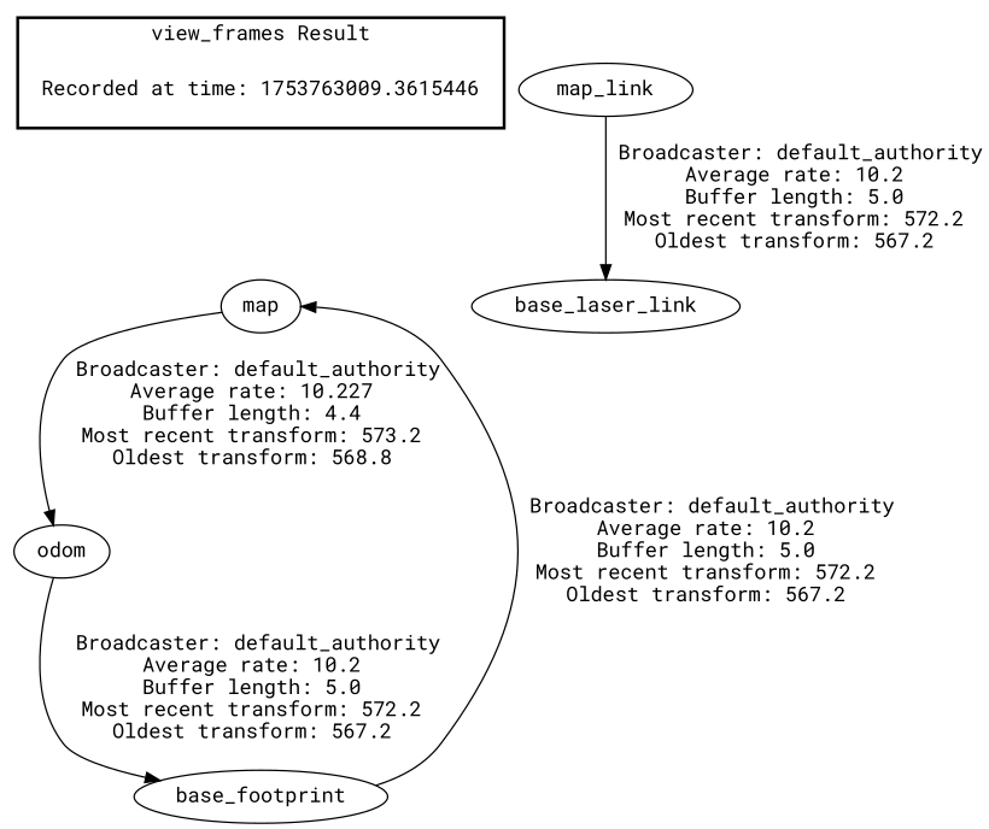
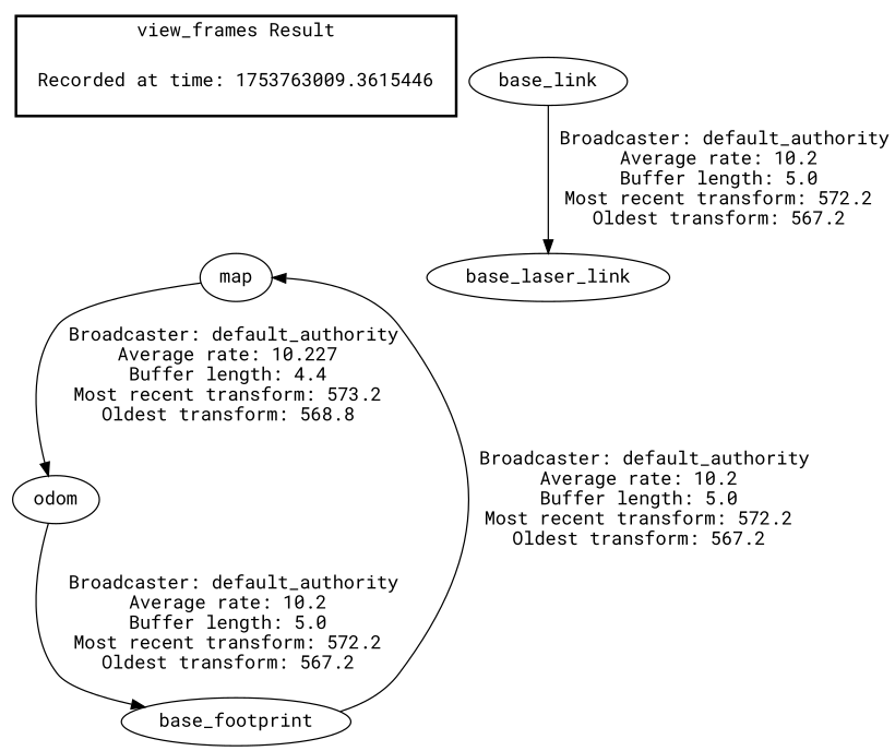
  digraph {
    fontname="Roboto Mono"
    node [fontname="Roboto Mono"]
    edge [fontname="Roboto Mono"]
    n1 [label="Recorded at time: 1753763009.3615446" shape=plaintext]
    map
    odom
    base_footprint
-   base_link [label=map_link]
+   base_link
    base_laser_link
    subgraph cluster_1 {
      color=black
      label="view_frames Result"
      style=bold
      n1
    }
    n1 -> map [style=invis]
    map -> odom [label=" Broadcaster: default_authority\nAverage rate: 10.227\nBuffer length: 4.4\nMost recent transform: 573.2\nOldest transform: 568.8\n"]
    odom -> base_footprint [label=" Broadcaster: default_authority\nAverage rate: 10.2\nBuffer length: 5.0\nMost recent transform: 572.2\nOldest transform: 567.2\n"]
    base_footprint -> map [label=" Broadcaster: default_authority\nAverage rate: 10.2\nBuffer length: 5.0\nMost recent transform: 572.2\nOldest transform: 567.2\n"]
    base_link -> base_laser_link [label=" Broadcaster: default_authority\nAverage rate: 10.2\nBuffer length: 5.0\nMost recent transform: 572.2\nOldest transform: 567.2\n"]
  }
